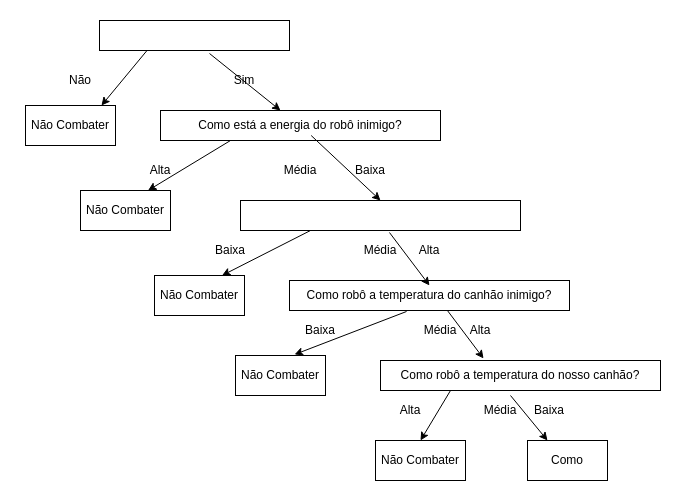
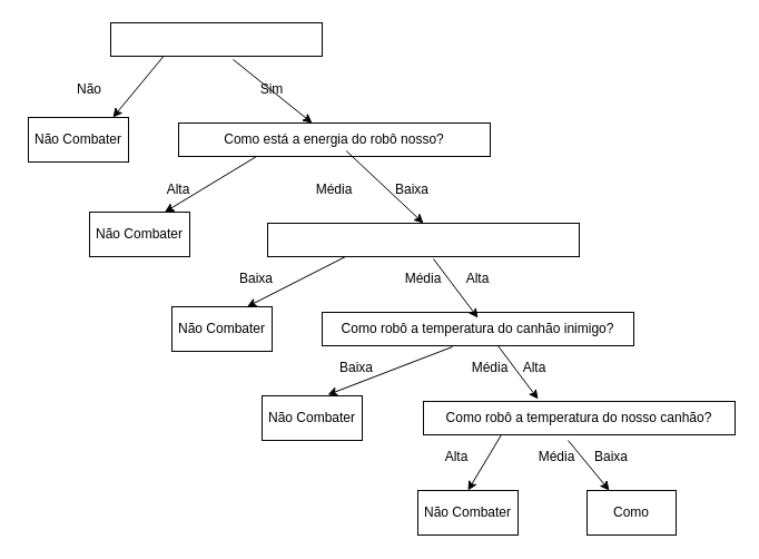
  <mxCell id="0" />
  <mxCell id="1" parent="0" />
  <mxCell id="2" value="" style="rounded=0;whiteSpace=wrap;html=1;" vertex="1" parent="1"><mxGeometry x="99" y="20" width="190" height="30" as="geometry" /></mxCell>
  <mxCell id="3" value="" style="rounded=0;whiteSpace=wrap;html=1;" vertex="1" parent="1"><mxGeometry x="527" y="440" width="80" height="40" as="geometry" /></mxCell>
  <mxCell id="4" value="Como" style="text;html=1;strokeColor=none;fillColor=none;align=center;verticalAlign=middle;whiteSpace=wrap;rounded=0;" vertex="1" parent="1"><mxGeometry x="547" y="450" width="40" height="20" as="geometry" /></mxCell>
  <mxCell id="5" value="" style="rounded=0;whiteSpace=wrap;html=1;" vertex="1" parent="1"><mxGeometry x="160" y="110" width="280" height="30" as="geometry" /></mxCell>
- <mxCell id="6" value="Como está a energia do robô inimigo?" style="text;html=1;strokeColor=none;fillColor=none;align=center;verticalAlign=middle;whiteSpace=wrap;rounded=0;" vertex="1" parent="1"><mxGeometry x="160" y="115" width="280" height="20" as="geometry" /></mxCell>
+ <mxCell id="6" value="Como está a energia do robô nosso?" style="text;html=1;strokeColor=none;fillColor=none;align=center;verticalAlign=middle;whiteSpace=wrap;rounded=0;" vertex="1" parent="1"><mxGeometry x="160" y="115" width="280" height="20" as="geometry" /></mxCell>
  <mxCell id="7" value="" style="rounded=0;whiteSpace=wrap;html=1;" vertex="1" parent="1"><mxGeometry x="25" y="105" width="90" height="40" as="geometry" /></mxCell>
  <mxCell id="8" value="Não Combater" style="text;html=1;strokeColor=none;fillColor=none;align=center;verticalAlign=middle;whiteSpace=wrap;rounded=0;" vertex="1" parent="1"><mxGeometry x="20" y="115" width="100" height="20" as="geometry" /></mxCell>
  <mxCell id="9" value="" style="endArrow=classic;html=1;exitX=0.25;exitY=1;exitDx=0;exitDy=0;entryX=0.844;entryY=0;entryDx=0;entryDy=0;entryPerimeter=0;" edge="1" parent="1" source="2" target="7"><mxGeometry width="50" height="50" relative="1" as="geometry"><mxPoint x="170" y="260" as="sourcePoint" /><mxPoint x="220" y="210" as="targetPoint" /></mxGeometry></mxCell>
  <mxCell id="10" value="" style="endArrow=classic;html=1;exitX=0.579;exitY=1.1;exitDx=0;exitDy=0;exitPerimeter=0;" edge="1" parent="1" source="2"><mxGeometry width="50" height="50" relative="1" as="geometry"><mxPoint x="170" y="260" as="sourcePoint" /><mxPoint x="280" y="110" as="targetPoint" /></mxGeometry></mxCell>
  <mxCell id="11" value="Não" style="text;html=1;strokeColor=none;fillColor=none;align=center;verticalAlign=middle;whiteSpace=wrap;rounded=0;" vertex="1" parent="1"><mxGeometry x="60" y="70" width="40" height="20" as="geometry" /></mxCell>
  <mxCell id="12" value="Sim" style="text;html=1;strokeColor=none;fillColor=none;align=center;verticalAlign=middle;whiteSpace=wrap;rounded=0;" vertex="1" parent="1"><mxGeometry x="224" y="70" width="40" height="20" as="geometry" /></mxCell>
  <mxCell id="13" value="" style="rounded=0;whiteSpace=wrap;html=1;" vertex="1" parent="1"><mxGeometry x="240" y="200" width="280" height="30" as="geometry" /></mxCell>
  <mxCell id="14" value="" style="endArrow=classic;html=1;entryX=0.5;entryY=0;entryDx=0;entryDy=0;" edge="1" parent="1" source="6" target="13"><mxGeometry width="50" height="50" relative="1" as="geometry"><mxPoint x="170" y="260" as="sourcePoint" /><mxPoint x="220" y="210" as="targetPoint" /></mxGeometry></mxCell>
  <mxCell id="15" value="Baixa" style="text;html=1;strokeColor=none;fillColor=none;align=center;verticalAlign=middle;whiteSpace=wrap;rounded=0;" vertex="1" parent="1"><mxGeometry x="350" y="160" width="40" height="20" as="geometry" /></mxCell>
  <mxCell id="16" value="Média" style="text;html=1;strokeColor=none;fillColor=none;align=center;verticalAlign=middle;whiteSpace=wrap;rounded=0;" vertex="1" parent="1"><mxGeometry x="280" y="160" width="40" height="20" as="geometry" /></mxCell>
  <mxCell id="17" value="" style="rounded=0;whiteSpace=wrap;html=1;" vertex="1" parent="1"><mxGeometry x="80" y="190" width="90" height="40" as="geometry" /></mxCell>
  <mxCell id="18" value="Não Combater" style="text;html=1;strokeColor=none;fillColor=none;align=center;verticalAlign=middle;whiteSpace=wrap;rounded=0;" vertex="1" parent="1"><mxGeometry x="75" y="200" width="100" height="20" as="geometry" /></mxCell>
  <mxCell id="19" value="" style="endArrow=classic;html=1;exitX=0.25;exitY=1;exitDx=0;exitDy=0;entryX=0.75;entryY=0;entryDx=0;entryDy=0;" edge="1" parent="1" source="5" target="17"><mxGeometry width="50" height="50" relative="1" as="geometry"><mxPoint x="170" y="260" as="sourcePoint" /><mxPoint x="220" y="210" as="targetPoint" /></mxGeometry></mxCell>
  <mxCell id="20" value="Alta" style="text;html=1;strokeColor=none;fillColor=none;align=center;verticalAlign=middle;whiteSpace=wrap;rounded=0;" vertex="1" parent="1"><mxGeometry x="140" y="160" width="40" height="20" as="geometry" /></mxCell>
  <mxCell id="21" value="" style="rounded=0;whiteSpace=wrap;html=1;" vertex="1" parent="1"><mxGeometry x="289" y="280" width="280" height="30" as="geometry" /></mxCell>
  <mxCell id="22" value="Como robô a temperatura do canhão inimigo?" style="text;html=1;strokeColor=none;fillColor=none;align=center;verticalAlign=middle;whiteSpace=wrap;rounded=0;" vertex="1" parent="1"><mxGeometry x="289" y="285" width="280" height="20" as="geometry" /></mxCell>
  <mxCell id="23" value="" style="endArrow=classic;html=1;exitX=0.532;exitY=1.067;exitDx=0;exitDy=0;exitPerimeter=0;entryX=0.5;entryY=0;entryDx=0;entryDy=0;" edge="1" parent="1" source="13" target="22"><mxGeometry width="50" height="50" relative="1" as="geometry"><mxPoint x="160" y="250" as="sourcePoint" /><mxPoint x="210" y="200" as="targetPoint" /></mxGeometry></mxCell>
  <mxCell id="24" value="Alta" style="text;html=1;strokeColor=none;fillColor=none;align=center;verticalAlign=middle;whiteSpace=wrap;rounded=0;" vertex="1" parent="1"><mxGeometry x="409" y="240" width="40" height="20" as="geometry" /></mxCell>
  <mxCell id="25" value="Média" style="text;html=1;strokeColor=none;fillColor=none;align=center;verticalAlign=middle;whiteSpace=wrap;rounded=0;" vertex="1" parent="1"><mxGeometry x="360" y="240" width="40" height="20" as="geometry" /></mxCell>
  <mxCell id="26" value="" style="rounded=0;whiteSpace=wrap;html=1;" vertex="1" parent="1"><mxGeometry x="154" y="275" width="90" height="40" as="geometry" /></mxCell>
  <mxCell id="27" value="Não Combater" style="text;html=1;strokeColor=none;fillColor=none;align=center;verticalAlign=middle;whiteSpace=wrap;rounded=0;" vertex="1" parent="1"><mxGeometry x="149" y="285" width="100" height="20" as="geometry" /></mxCell>
  <mxCell id="28" value="" style="endArrow=classic;html=1;exitX=0.25;exitY=1;exitDx=0;exitDy=0;entryX=0.75;entryY=0;entryDx=0;entryDy=0;" edge="1" parent="1" source="13" target="26"><mxGeometry width="50" height="50" relative="1" as="geometry"><mxPoint x="160" y="250" as="sourcePoint" /><mxPoint x="210" y="200" as="targetPoint" /></mxGeometry></mxCell>
  <mxCell id="29" value="Baixa" style="text;html=1;strokeColor=none;fillColor=none;align=center;verticalAlign=middle;whiteSpace=wrap;rounded=0;" vertex="1" parent="1"><mxGeometry x="210" y="240" width="40" height="20" as="geometry" /></mxCell>
  <mxCell id="30" value="" style="rounded=0;whiteSpace=wrap;html=1;" vertex="1" parent="1"><mxGeometry x="380" y="360" width="280" height="30" as="geometry" /></mxCell>
  <mxCell id="31" value="Como robô a temperatura do nosso canhão?" style="text;html=1;strokeColor=none;fillColor=none;align=center;verticalAlign=middle;whiteSpace=wrap;rounded=0;" vertex="1" parent="1"><mxGeometry x="380" y="365" width="280" height="20" as="geometry" /></mxCell>
  <mxCell id="32" value="" style="endArrow=classic;html=1;exitX=0.564;exitY=1.25;exitDx=0;exitDy=0;exitPerimeter=0;entryX=0.368;entryY=-0.067;entryDx=0;entryDy=0;entryPerimeter=0;" edge="1" parent="1" source="22" target="30"><mxGeometry width="50" height="50" relative="1" as="geometry"><mxPoint x="160" y="250" as="sourcePoint" /><mxPoint x="480" y="348" as="targetPoint" /></mxGeometry></mxCell>
  <mxCell id="33" value="Média" style="text;html=1;strokeColor=none;fillColor=none;align=center;verticalAlign=middle;whiteSpace=wrap;rounded=0;" vertex="1" parent="1"><mxGeometry x="420" y="320" width="40" height="20" as="geometry" /></mxCell>
  <mxCell id="34" value="Alta" style="text;html=1;strokeColor=none;fillColor=none;align=center;verticalAlign=middle;whiteSpace=wrap;rounded=0;" vertex="1" parent="1"><mxGeometry x="460" y="320" width="40" height="20" as="geometry" /></mxCell>
  <mxCell id="35" value="" style="rounded=0;whiteSpace=wrap;html=1;" vertex="1" parent="1"><mxGeometry x="235" y="355" width="90" height="40" as="geometry" /></mxCell>
  <mxCell id="36" value="Não Combater" style="text;html=1;strokeColor=none;fillColor=none;align=center;verticalAlign=middle;whiteSpace=wrap;rounded=0;" vertex="1" parent="1"><mxGeometry x="230" y="365" width="100" height="20" as="geometry" /></mxCell>
  <mxCell id="37" value="" style="endArrow=classic;html=1;exitX=0.418;exitY=1.033;exitDx=0;exitDy=0;exitPerimeter=0;entryX=0.656;entryY=-0.025;entryDx=0;entryDy=0;entryPerimeter=0;" edge="1" parent="1" source="21" target="35"><mxGeometry width="50" height="50" relative="1" as="geometry"><mxPoint x="160" y="250" as="sourcePoint" /><mxPoint x="210" y="200" as="targetPoint" /></mxGeometry></mxCell>
  <mxCell id="38" value="Baixa" style="text;html=1;strokeColor=none;fillColor=none;align=center;verticalAlign=middle;whiteSpace=wrap;rounded=0;" vertex="1" parent="1"><mxGeometry x="300" y="320" width="40" height="20" as="geometry" /></mxCell>
  <mxCell id="39" value="" style="rounded=0;whiteSpace=wrap;html=1;" vertex="1" parent="1"><mxGeometry x="375" y="440" width="90" height="40" as="geometry" /></mxCell>
  <mxCell id="40" value="Não Combater" style="text;html=1;strokeColor=none;fillColor=none;align=center;verticalAlign=middle;whiteSpace=wrap;rounded=0;" vertex="1" parent="1"><mxGeometry x="370" y="450" width="100" height="20" as="geometry" /></mxCell>
  <mxCell id="41" value="" style="endArrow=classic;html=1;entryX=0.25;entryY=0;entryDx=0;entryDy=0;" edge="1" parent="1" target="3"><mxGeometry width="50" height="50" relative="1" as="geometry"><mxPoint x="510" y="395" as="sourcePoint" /><mxPoint x="210" y="200" as="targetPoint" /></mxGeometry></mxCell>
  <mxCell id="42" value="" style="endArrow=classic;html=1;exitX=0.25;exitY=1;exitDx=0;exitDy=0;entryX=0.5;entryY=0;entryDx=0;entryDy=0;entryPerimeter=0;" edge="1" parent="1" source="30" target="39"><mxGeometry width="50" height="50" relative="1" as="geometry"><mxPoint x="160" y="250" as="sourcePoint" /><mxPoint x="420" y="430" as="targetPoint" /></mxGeometry></mxCell>
  <mxCell id="43" value="Baixa" style="text;html=1;strokeColor=none;fillColor=none;align=center;verticalAlign=middle;whiteSpace=wrap;rounded=0;" vertex="1" parent="1"><mxGeometry x="529" y="400" width="40" height="20" as="geometry" /></mxCell>
  <mxCell id="44" value="Média" style="text;html=1;strokeColor=none;fillColor=none;align=center;verticalAlign=middle;whiteSpace=wrap;rounded=0;" vertex="1" parent="1"><mxGeometry x="480" y="400" width="40" height="20" as="geometry" /></mxCell>
  <mxCell id="45" value="Alta" style="text;html=1;strokeColor=none;fillColor=none;align=center;verticalAlign=middle;whiteSpace=wrap;rounded=0;" vertex="1" parent="1"><mxGeometry x="390" y="400" width="40" height="20" as="geometry" /></mxCell>
